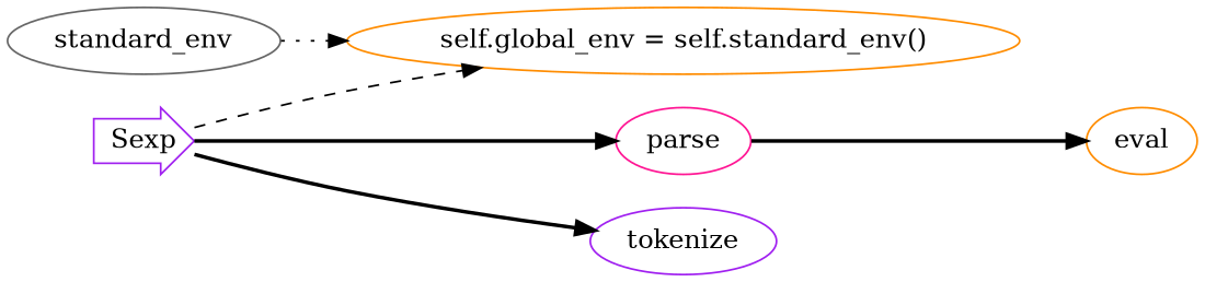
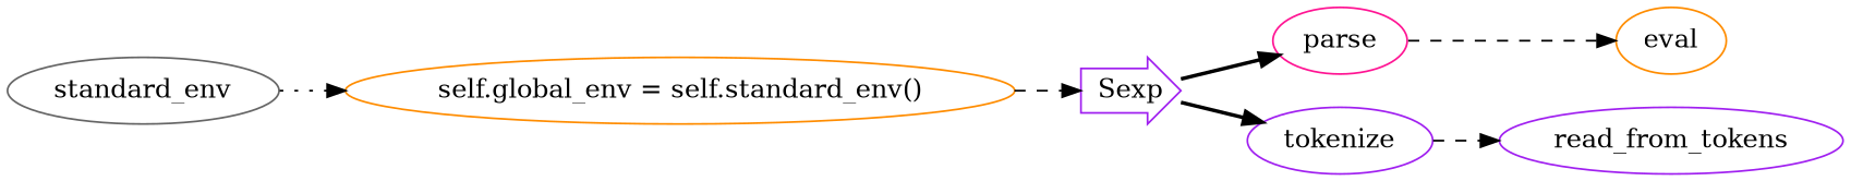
  digraph {
    rankdir=LR
    node [color=purple]
    edge [style=dashed]
    Sexp [shape=rarrow]
    n2 [color=darkorange label="self.global_env = self.standard_env()"]
    n3 [color=deeppink label=parse]
    n4 [label=tokenize]
    n5 [color=darkorange label=eval]
+   n6 [label=read_from_tokens]
    n7 [color=gray40 label=standard_env]
-   Sexp -> n2
+   n2 -> Sexp
    Sexp -> n3 [style=bold]
    Sexp -> n4 [style=bold]
-   n3 -> n5 [style=bold]
+   n3 -> n5
+   n4 -> n6
    n7 -> n2 [style=dotted]
  }
